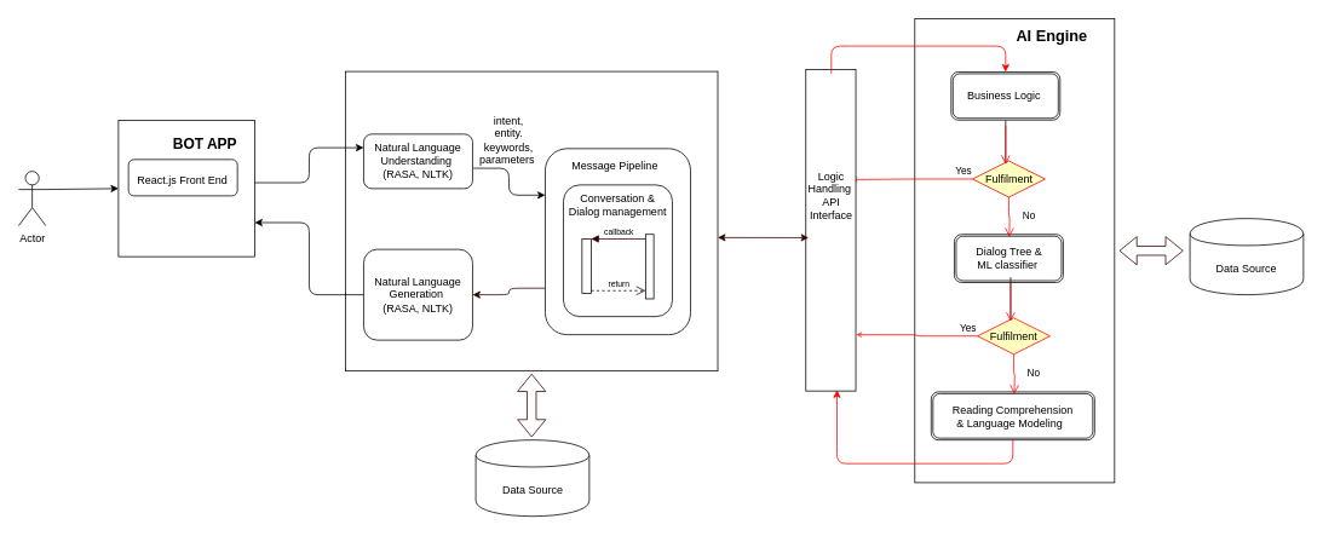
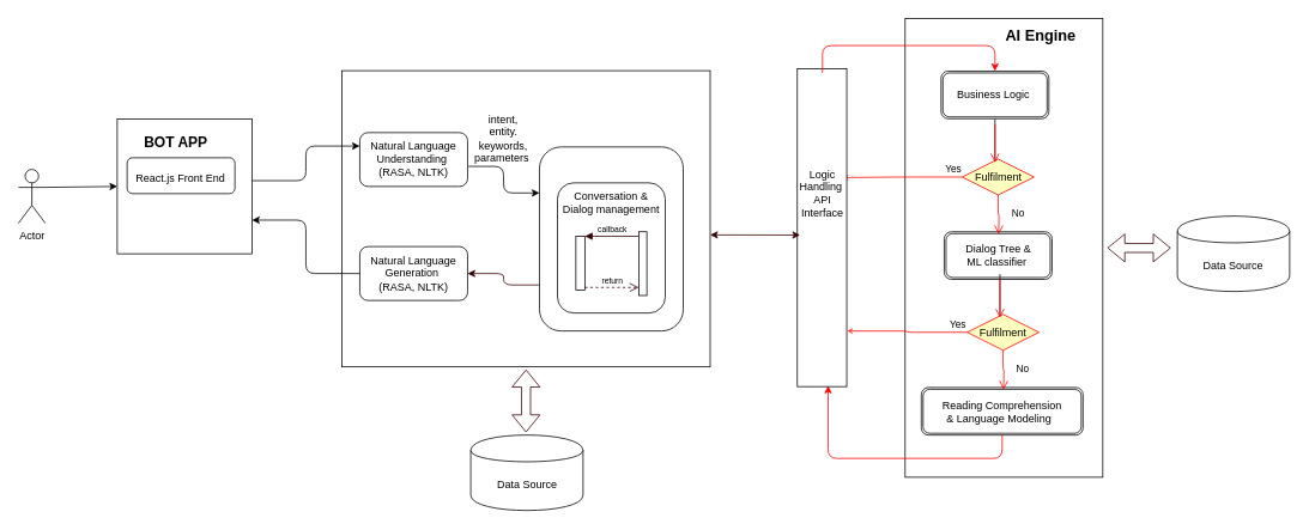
  <mxCell id="0" />
  <mxCell id="1" parent="0" />
  <mxCell id="2" value="" style="rounded=0;whiteSpace=wrap;html=1;" parent="1" vertex="1"><mxGeometry x="1007" y="20" width="220" height="511" as="geometry" /></mxCell>
  <mxCell id="3" value="" style="rounded=0;whiteSpace=wrap;html=1;" parent="1" vertex="1"><mxGeometry x="380" y="78" width="410" height="330" as="geometry" /></mxCell>
  <mxCell id="4" value="" style="rounded=1;whiteSpace=wrap;html=1;" parent="1" vertex="1"><mxGeometry x="600" y="163" width="160" height="205" as="geometry" /></mxCell>
  <mxCell id="5" value="" style="rounded=1;whiteSpace=wrap;html=1;" parent="1" vertex="1"><mxGeometry x="620" y="203" width="120" height="145" as="geometry" /></mxCell>
  <mxCell id="6" value="Actor" style="shape=umlActor;verticalLabelPosition=bottom;labelBackgroundColor=#ffffff;verticalAlign=top;html=1;outlineConnect=0;" parent="1" vertex="1"><mxGeometry x="20" y="188" width="30" height="60" as="geometry" /></mxCell>
  <mxCell id="7" value="" style="whiteSpace=wrap;html=1;aspect=fixed;" parent="1" vertex="1"><mxGeometry x="130" y="132" width="150" height="150" as="geometry" /></mxCell>
  <mxCell id="8" value="" style="rounded=1;whiteSpace=wrap;html=1;" parent="1" vertex="1"><mxGeometry x="141" y="175" width="120" height="40" as="geometry" /></mxCell>
  <mxCell id="9" value="React.js Front End" style="text;html=1;" parent="1" vertex="1"><mxGeometry x="149" y="185" width="120" height="20" as="geometry" /></mxCell>
- <mxCell id="10" value="&lt;span style=&quot;font-size: 16px&quot;&gt;&lt;b&gt;BOT APP&lt;/b&gt;&lt;/span&gt;" style="text;html=1;strokeColor=none;fillColor=none;align=center;verticalAlign=middle;whiteSpace=wrap;rounded=0;" parent="1" vertex="1"><mxGeometry x="180" y="148" width="91" height="20" as="geometry" /></mxCell>
+ <mxCell id="10" value="&lt;span style=&quot;font-size: 16px&quot;&gt;&lt;b&gt;BOT APP&lt;/b&gt;&lt;/span&gt;" style="text;html=1;strokeColor=none;fillColor=none;align=center;verticalAlign=middle;whiteSpace=wrap;rounded=0;" parent="1" vertex="1"><mxGeometry x="150" y="148" width="91" height="20" as="geometry" /></mxCell>
  <mxCell id="11" value="" style="endArrow=classic;html=1;exitX=1;exitY=0.333;exitDx=0;exitDy=0;exitPerimeter=0;entryX=0;entryY=0.5;entryDx=0;entryDy=0;" parent="1" source="6" target="7" edge="1"><mxGeometry width="50" height="50" relative="1" as="geometry"><mxPoint x="20" y="358" as="sourcePoint" /><mxPoint x="70" y="308" as="targetPoint" /></mxGeometry></mxCell>
  <mxCell id="12" value="Natural Language Understanding&amp;nbsp;&lt;br&gt;(RASA, NLTK)" style="rounded=1;whiteSpace=wrap;html=1;" parent="1" vertex="1"><mxGeometry x="400" y="147" width="120" height="60" as="geometry" /></mxCell>
- <mxCell id="13" value="Natural Language Generation&amp;nbsp;&lt;br&gt;(RASA, NLTK)" style="rounded=1;whiteSpace=wrap;html=1;" parent="1" vertex="1"><mxGeometry x="400" y="274" width="120" height="100" as="geometry" /></mxCell>
- <mxCell id="14" value="Message Pipeline" style="text;html=1;strokeColor=none;fillColor=none;align=center;verticalAlign=middle;whiteSpace=wrap;rounded=0;" parent="1" vertex="1"><mxGeometry x="612" y="173" width="130" height="20" as="geometry" /></mxCell>
+ <mxCell id="13" value="Natural Language Generation&amp;nbsp;&lt;br&gt;(RASA, NLTK)" style="rounded=1;whiteSpace=wrap;html=1;" parent="1" vertex="1"><mxGeometry x="400" y="274" width="120" height="60" as="geometry" /></mxCell>
  <mxCell id="15" value="" style="edgeStyle=elbowEdgeStyle;elbow=horizontal;endArrow=classic;html=1;exitX=1.001;exitY=0.457;exitDx=0;exitDy=0;exitPerimeter=0;entryX=0;entryY=0.25;entryDx=0;entryDy=0;" parent="1" source="7" target="12" edge="1"><mxGeometry width="50" height="50" relative="1" as="geometry"><mxPoint x="310" y="198" as="sourcePoint" /><mxPoint x="360" y="148" as="targetPoint" /></mxGeometry></mxCell>
  <mxCell id="16" value="" style="edgeStyle=elbowEdgeStyle;elbow=horizontal;endArrow=classic;html=1;exitX=0;exitY=0.5;exitDx=0;exitDy=0;entryX=1;entryY=0.75;entryDx=0;entryDy=0;" parent="1" source="13" target="7" edge="1"><mxGeometry width="50" height="50" relative="1" as="geometry"><mxPoint x="310" y="388" as="sourcePoint" /><mxPoint x="360" y="338" as="targetPoint" /></mxGeometry></mxCell>
  <mxCell id="17" value="" style="edgeStyle=orthogonalEdgeStyle;rounded=0;orthogonalLoop=1;jettySize=auto;html=1;endSize=4;fontSize=5;align=right;" parent="1" source="18" edge="1"><mxGeometry relative="1" as="geometry"><mxPoint x="1107" y="211.5" as="targetPoint" /></mxGeometry></mxCell>
  <mxCell id="18" value="Business Logic&amp;nbsp;" style="shape=ext;double=1;rounded=1;whiteSpace=wrap;html=1;" parent="1" vertex="1"><mxGeometry x="1047" y="78.5" width="120" height="53" as="geometry" /></mxCell>
  <mxCell id="19" value="Dialog Tree &amp;amp;&lt;br&gt;ML classifier&amp;nbsp;&lt;br&gt;" style="shape=ext;double=1;rounded=1;whiteSpace=wrap;html=1;" parent="1" vertex="1"><mxGeometry x="1050.5" y="257.5" width="120" height="53" as="geometry" /></mxCell>
  <mxCell id="20" value="Reading Comprehension&lt;br&gt;&amp;amp; Language Modeling&amp;nbsp;&amp;nbsp;" style="shape=ext;double=1;rounded=1;whiteSpace=wrap;html=1;" parent="1" vertex="1"><mxGeometry x="1025" y="431" width="180" height="53" as="geometry" /></mxCell>
  <mxCell id="21" value="" style="edgeStyle=elbowEdgeStyle;elbow=horizontal;endArrow=classic;html=1;exitX=1.008;exitY=0.627;exitDx=0;exitDy=0;exitPerimeter=0;entryX=0;entryY=0.25;entryDx=0;entryDy=0;" parent="1" source="12" target="4" edge="1"><mxGeometry width="50" height="50" relative="1" as="geometry"><mxPoint x="600" y="338" as="sourcePoint" /><mxPoint x="650" y="288" as="targetPoint" /></mxGeometry></mxCell>
  <mxCell id="22" value="intent, entity. keywords, parameters&amp;nbsp;" style="text;html=1;strokeColor=none;fillColor=none;align=center;verticalAlign=middle;whiteSpace=wrap;rounded=0;" parent="1" vertex="1"><mxGeometry x="540" y="144" width="40" height="20" as="geometry" /></mxCell>
  <mxCell id="23" value="Conversation &amp;amp;&lt;br&gt;&amp;nbsp;Dialog management&amp;nbsp;" style="text;html=1;strokeColor=none;fillColor=none;align=center;verticalAlign=middle;whiteSpace=wrap;rounded=0;" parent="1" vertex="1"><mxGeometry x="610" y="215" width="140" height="20" as="geometry" /></mxCell>
  <mxCell id="24" value="Fulfilment" style="rhombus;whiteSpace=wrap;html=1;fillColor=#ffffc0;strokeColor=#ff0000;" parent="1" vertex="1"><mxGeometry x="1070.5" y="176.5" width="80" height="40" as="geometry" /></mxCell>
  <mxCell id="25" value="&lt;div style=&quot;text-align: right&quot;&gt;Yes&lt;/div&gt;" style="edgeStyle=orthogonalEdgeStyle;html=1;align=right;verticalAlign=bottom;endArrow=open;endSize=4;strokeColor=#ff0000;entryX=0.92;entryY=0.342;entryDx=0;entryDy=0;entryPerimeter=0;" parent="1" source="24" target="34" edge="1"><mxGeometry x="-1" relative="1" as="geometry"><mxPoint x="947" y="197" as="targetPoint" /></mxGeometry></mxCell>
  <mxCell id="26" value="No" style="edgeStyle=orthogonalEdgeStyle;html=1;align=left;verticalAlign=top;endArrow=open;endSize=8;strokeColor=#ff0000;" parent="1" source="24" edge="1"><mxGeometry x="-0.667" y="13" relative="1" as="geometry"><mxPoint x="1111" y="260.5" as="targetPoint" /><mxPoint as="offset" /></mxGeometry></mxCell>
  <mxCell id="27" value="" style="edgeStyle=orthogonalEdgeStyle;html=1;verticalAlign=bottom;endArrow=open;endSize=8;strokeColor=#ff0000;align=right;" parent="1" edge="1"><mxGeometry relative="1" as="geometry"><mxPoint x="1107" y="180.5" as="targetPoint" /><mxPoint x="1107" y="137.5" as="sourcePoint" /></mxGeometry></mxCell>
  <mxCell id="28" value="" style="edgeStyle=orthogonalEdgeStyle;rounded=0;orthogonalLoop=1;jettySize=auto;html=1;endSize=4;fontSize=5;align=right;" parent="1" edge="1"><mxGeometry relative="1" as="geometry"><mxPoint x="1112.5" y="304.5" as="sourcePoint" /><mxPoint x="1112.5" y="384.5" as="targetPoint" /></mxGeometry></mxCell>
  <mxCell id="29" value="Fulfilment" style="rhombus;whiteSpace=wrap;html=1;fillColor=#ffffc0;strokeColor=#ff0000;" parent="1" vertex="1"><mxGeometry x="1076" y="349.5" width="80" height="40" as="geometry" /></mxCell>
  <mxCell id="30" value="&lt;div style=&quot;text-align: right&quot;&gt;Yes&lt;/div&gt;" style="edgeStyle=orthogonalEdgeStyle;html=1;align=right;verticalAlign=bottom;endArrow=open;endSize=4;strokeColor=#ff0000;entryX=1.011;entryY=0.825;entryDx=0;entryDy=0;entryPerimeter=0;" parent="1" source="29" target="34" edge="1"><mxGeometry x="-1" relative="1" as="geometry"><mxPoint x="982.5" y="369.5" as="targetPoint" /></mxGeometry></mxCell>
  <mxCell id="31" value="No" style="edgeStyle=orthogonalEdgeStyle;html=1;align=left;verticalAlign=top;endArrow=open;endSize=8;strokeColor=#ff0000;" parent="1" source="29" edge="1"><mxGeometry x="-0.667" y="13" relative="1" as="geometry"><mxPoint x="1116.5" y="433.5" as="targetPoint" /><mxPoint as="offset" /></mxGeometry></mxCell>
  <mxCell id="32" value="" style="edgeStyle=orthogonalEdgeStyle;html=1;verticalAlign=bottom;endArrow=open;endSize=8;strokeColor=#ff0000;align=right;" parent="1" edge="1"><mxGeometry relative="1" as="geometry"><mxPoint x="1112.5" y="353.5" as="targetPoint" /><mxPoint x="1112.5" y="310.5" as="sourcePoint" /></mxGeometry></mxCell>
  <mxCell id="33" value="" style="edgeStyle=elbowEdgeStyle;elbow=vertical;endArrow=classic;html=1;fontSize=5;align=right;exitX=0.5;exitY=1;exitDx=0;exitDy=0;entryX=0.623;entryY=0.997;entryDx=0;entryDy=0;entryPerimeter=0;strokeColor=#FF0000;" parent="1" source="20" target="34" edge="1"><mxGeometry width="50" height="50" relative="1" as="geometry"><mxPoint x="877" y="560" as="sourcePoint" /><mxPoint x="927" y="440" as="targetPoint" /><Array as="points"><mxPoint x="1017" y="510" /></Array></mxGeometry></mxCell>
  <mxCell id="34" value="" style="html=1;points=[];perimeter=orthogonalPerimeter;fontSize=5;" parent="1" vertex="1"><mxGeometry x="887" y="76" width="55" height="354" as="geometry" /></mxCell>
  <mxCell id="35" value="" style="edgeStyle=elbowEdgeStyle;elbow=vertical;endArrow=classic;html=1;strokeColor=#FF0000;fontSize=5;align=right;entryX=0.5;entryY=0;entryDx=0;entryDy=0;exitX=0.509;exitY=0.012;exitDx=0;exitDy=0;exitPerimeter=0;" parent="1" source="34" target="18" edge="1"><mxGeometry width="50" height="50" relative="1" as="geometry"><mxPoint x="925" y="70" as="sourcePoint" /><mxPoint x="897" y="30" as="targetPoint" /><Array as="points"><mxPoint x="1017" y="50" /></Array></mxGeometry></mxCell>
  <mxCell id="36" value="&lt;span style=&quot;font-size: 12px&quot;&gt;Logic Handling&amp;nbsp;&lt;br&gt;API&lt;br&gt;Interface&lt;br&gt;&lt;/span&gt;" style="text;html=1;strokeColor=none;fillColor=none;align=center;verticalAlign=middle;whiteSpace=wrap;rounded=0;fontSize=5;" parent="1" vertex="1"><mxGeometry x="894.5" y="205" width="40" height="20" as="geometry" /></mxCell>
  <mxCell id="37" value="&lt;font style=&quot;font-size: 17px&quot;&gt;&lt;b&gt;AI Engine&amp;nbsp;&lt;/b&gt;&lt;/font&gt;" style="text;html=1;strokeColor=none;fillColor=none;align=center;verticalAlign=middle;whiteSpace=wrap;rounded=0;fontSize=5;" parent="1" vertex="1"><mxGeometry x="1115" y="30" width="91" height="20" as="geometry" /></mxCell>
  <mxCell id="38" value="" style="edgeStyle=elbowEdgeStyle;elbow=horizontal;endArrow=classic;html=1;strokeColor=#330000;fontSize=5;align=right;exitX=0;exitY=0.75;exitDx=0;exitDy=0;entryX=1;entryY=0.5;entryDx=0;entryDy=0;" parent="1" source="4" target="13" edge="1"><mxGeometry width="50" height="50" relative="1" as="geometry"><mxPoint x="510" y="508" as="sourcePoint" /><mxPoint x="560" y="458" as="targetPoint" /></mxGeometry></mxCell>
  <mxCell id="39" value="" style="endArrow=classic;startArrow=classic;html=1;strokeColor=#330000;fontSize=5;align=right;entryX=0.055;entryY=0.523;entryDx=0;entryDy=0;entryPerimeter=0;" parent="1" target="34" edge="1"><mxGeometry width="50" height="50" relative="1" as="geometry"><mxPoint x="790" y="261" as="sourcePoint" /><mxPoint x="821" y="261" as="targetPoint" /></mxGeometry></mxCell>
  <mxCell id="40" value="&lt;font style=&quot;font-size: 12px&quot;&gt;Data Source&lt;/font&gt;" style="shape=cylinder;whiteSpace=wrap;html=1;boundedLbl=1;backgroundOutline=1;fontSize=5;" parent="1" vertex="1"><mxGeometry x="523.5" y="484" width="125" height="84" as="geometry" /></mxCell>
  <mxCell id="41" value="" style="shape=flexArrow;endArrow=classic;startArrow=classic;html=1;strokeColor=#330000;fontSize=5;align=right;entryX=0.5;entryY=1;entryDx=0;entryDy=0;" parent="1" edge="1"><mxGeometry width="50" height="50" relative="1" as="geometry"><mxPoint x="585" y="481" as="sourcePoint" /><mxPoint x="585" y="411" as="targetPoint" /></mxGeometry></mxCell>
  <mxCell id="42" value="&lt;font style=&quot;font-size: 12px&quot;&gt;Data Source&lt;/font&gt;" style="shape=cylinder;whiteSpace=wrap;html=1;boundedLbl=1;backgroundOutline=1;fontSize=5;" parent="1" vertex="1"><mxGeometry x="1310" y="240" width="125" height="84" as="geometry" /></mxCell>
  <mxCell id="43" value="" style="shape=flexArrow;endArrow=classic;startArrow=classic;html=1;strokeColor=#330000;fontSize=5;align=right;" parent="1" edge="1"><mxGeometry width="50" height="50" relative="1" as="geometry"><mxPoint x="1232" y="275.5" as="sourcePoint" /><mxPoint x="1302.711" y="275.5" as="targetPoint" /></mxGeometry></mxCell>
  <mxCell id="44" value="" style="html=1;points=[];perimeter=orthogonalPerimeter;strokeWidth=1;fontSize=9;align=center;" parent="1" vertex="1"><mxGeometry x="640.5" y="262.5" width="10" height="60" as="geometry" /></mxCell>
  <mxCell id="45" value="callback" style="html=1;verticalAlign=bottom;endArrow=block;entryX=1;entryY=0;strokeColor=#330000;strokeWidth=1;fontSize=9;align=center;" parent="1" source="47" target="44" edge="1"><mxGeometry relative="1" as="geometry"><mxPoint x="710.5" y="262.5" as="sourcePoint" /></mxGeometry></mxCell>
  <mxCell id="46" value="return" style="html=1;verticalAlign=bottom;endArrow=open;dashed=1;endSize=8;exitX=1;exitY=0.95;strokeColor=#330000;strokeWidth=1;fontSize=9;align=center;" parent="1" source="44" edge="1"><mxGeometry relative="1" as="geometry"><mxPoint x="710.5" y="319.5" as="targetPoint" /></mxGeometry></mxCell>
  <mxCell id="47" value="" style="html=1;points=[];perimeter=orthogonalPerimeter;strokeWidth=1;fontSize=9;align=center;" parent="1" vertex="1"><mxGeometry x="710.5" y="257.5" width="9" height="71" as="geometry" /></mxCell>
